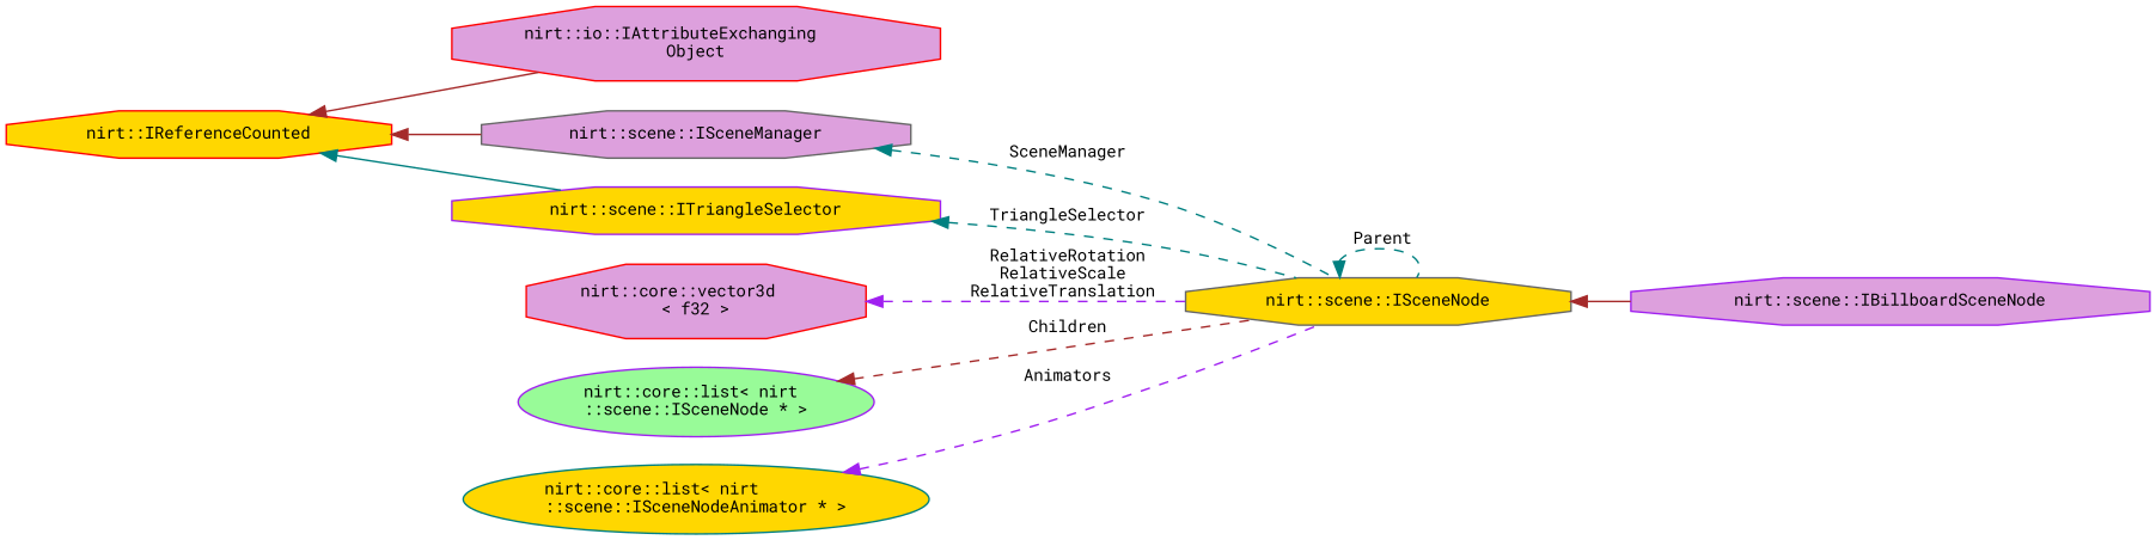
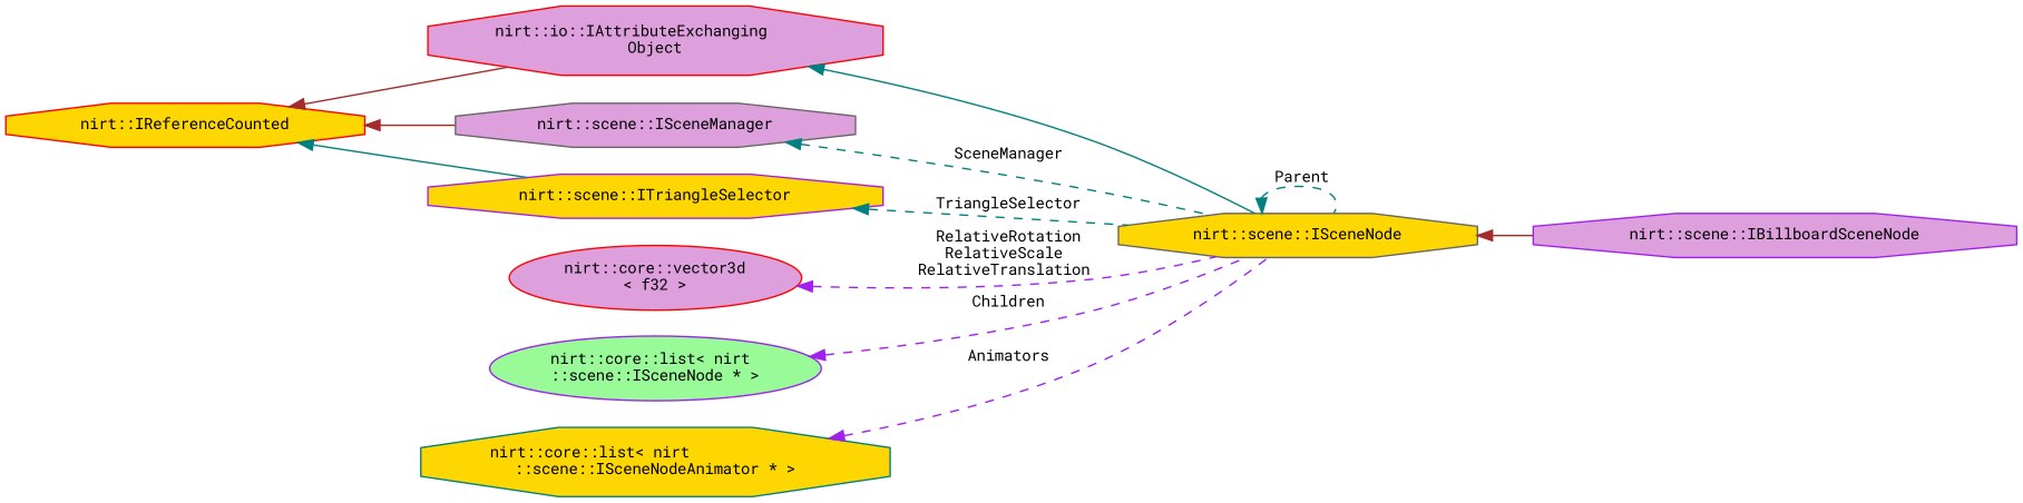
  digraph {
    fontname="Roboto Mono"
    rankdir=LR
    node [color=purple fillcolor=plum fontname="Roboto Mono" fontsize=10 shape=octagon style=filled]
    edge [color=teal dir=back fontname="Roboto Mono" fontsize=10 labelfontname=Helvetica labelfontsize=10 style=dashed]
    n1 [fontcolor=black height=0.2 label="nirt::scene::IBillboardSceneNode" width=0.4]
    n2 [color=gray40 fillcolor=gold height=0.2 label="nirt::scene::ISceneNode" width=0.4]
    n3 [color=red height=0.2 label="nirt::io::IAttributeExchanging\lObject" width=0.4]
    n4 [color=red fillcolor=gold height=0.2 label="nirt::IReferenceCounted" width=0.4]
    n5 [color=gray40 height=0.2 label="nirt::scene::ISceneManager" width=0.4]
    n6 [fillcolor=gold height=0.2 label="nirt::scene::ITriangleSelector" width=0.4]
-   n7 [color=red height=0.2 label="nirt::core::vector3d\l\< f32 \>" width=0.4]
+   n7 [color=red height=0.2 label="nirt::core::vector3d\l\< f32 \>" shape=ellipse width=0.4]
    n8 [fillcolor=palegreen height=0.2 label="nirt::core::list\< nirt\l::scene::ISceneNode * \>" shape=ellipse width=0.4]
-   n9 [color=teal fillcolor=gold height=0.2 label="nirt::core::list\< nirt\l::scene::ISceneNodeAnimator * \>" shape=ellipse width=0.4]
+   n9 [color=teal fillcolor=gold height=0.2 label="nirt::core::list\< nirt\l::scene::ISceneNodeAnimator * \>" width=0.4]
    n2 -> n1 [color=brown style=solid]
    n2 -> n2 [label=" Parent"]
+   n3 -> n2 [style=solid]
    n4 -> n3 [color=brown style=solid]
    n4 -> n5 [color=brown style=solid]
    n4 -> n6 [style=solid]
    n5 -> n2 [label=" SceneManager"]
    n6 -> n2 [label=" TriangleSelector"]
    n7 -> n2 [color=purple label=" RelativeRotation\nRelativeScale\nRelativeTranslation"]
-   n8 -> n2 [color=brown label=" Children"]
+   n8 -> n2 [color=purple label=" Children"]
    n9 -> n2 [color=purple label=" Animators"]
  }
